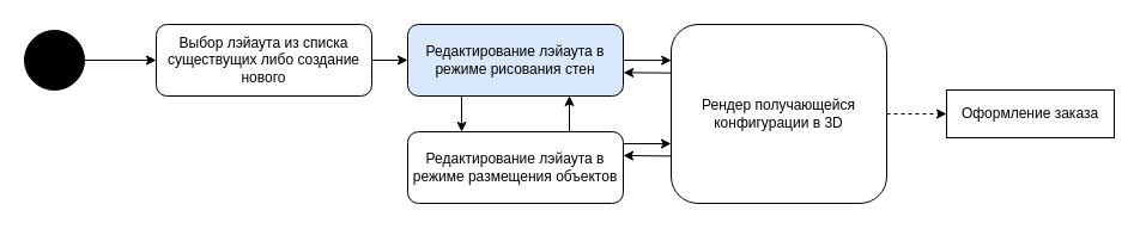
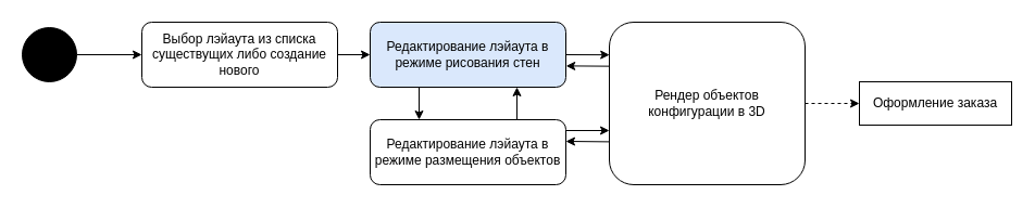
  <mxCell id="0" />
  <mxCell id="1" parent="0" />
  <mxCell id="2" style="edgeStyle=orthogonalEdgeStyle;rounded=0;orthogonalLoop=1;jettySize=auto;html=1;entryX=0;entryY=0.5;entryDx=0;entryDy=0;" edge="1" parent="1" source="3" target="8"><mxGeometry relative="1" as="geometry" /></mxCell>
  <mxCell id="3" value="Выбор лэйаута из списка существущих либо создание нового" style="rounded=1;whiteSpace=wrap;html=1;" vertex="1" parent="1"><mxGeometry x="130" y="20" width="180" height="60" as="geometry" /></mxCell>
  <mxCell id="4" style="edgeStyle=orthogonalEdgeStyle;rounded=0;orthogonalLoop=1;jettySize=auto;html=1;entryX=0;entryY=0.5;entryDx=0;entryDy=0;" edge="1" parent="1" source="5" target="3"><mxGeometry relative="1" as="geometry" /></mxCell>
  <mxCell id="5" value="" style="ellipse;whiteSpace=wrap;html=1;aspect=fixed;fillColor=#000000;" vertex="1" parent="1"><mxGeometry x="20" y="25" width="50" height="50" as="geometry" /></mxCell>
  <mxCell id="6" style="edgeStyle=orthogonalEdgeStyle;rounded=0;orthogonalLoop=1;jettySize=auto;html=1;exitX=0.25;exitY=1;exitDx=0;exitDy=0;entryX=0.25;entryY=0;entryDx=0;entryDy=0;" edge="1" parent="1" source="8" target="10"><mxGeometry relative="1" as="geometry" /></mxCell>
  <mxCell id="7" style="rounded=0;orthogonalLoop=1;jettySize=auto;html=1;exitX=1;exitY=0.5;exitDx=0;exitDy=0;entryX=0.001;entryY=0.201;entryDx=0;entryDy=0;entryPerimeter=0;" edge="1" parent="1" source="8" target="12"><mxGeometry relative="1" as="geometry" /></mxCell>
  <mxCell id="8" value="Редактирование лэйаута в режиме рисования стен" style="rounded=1;whiteSpace=wrap;html=1;fillColor=#dae8fc;" vertex="1" parent="1"><mxGeometry x="340" y="20" width="180" height="60" as="geometry" /></mxCell>
  <mxCell id="9" style="edgeStyle=orthogonalEdgeStyle;rounded=0;orthogonalLoop=1;jettySize=auto;html=1;exitX=0.75;exitY=0;exitDx=0;exitDy=0;entryX=0.75;entryY=1;entryDx=0;entryDy=0;" edge="1" parent="1" source="10" target="8"><mxGeometry relative="1" as="geometry" /></mxCell>
  <mxCell id="10" value="Редактирование лэйаута в режиме размещения объектов" style="rounded=1;whiteSpace=wrap;html=1;" vertex="1" parent="1"><mxGeometry x="340" y="110" width="180" height="60" as="geometry" /></mxCell>
  <mxCell id="11" style="edgeStyle=orthogonalEdgeStyle;rounded=0;orthogonalLoop=1;jettySize=auto;html=1;entryX=0;entryY=0.5;entryDx=0;entryDy=0;dashed=1;" edge="1" parent="1" source="12" target="16"><mxGeometry relative="1" as="geometry" /></mxCell>
- <mxCell id="12" value="Рендер получающейся конфигурации в 3D" style="rounded=1;whiteSpace=wrap;html=1;" vertex="1" parent="1"><mxGeometry x="560" y="20" width="180" height="150" as="geometry" /></mxCell>
+ <mxCell id="12" value="Рендер объектов конфигурации в 3D" style="rounded=1;whiteSpace=wrap;html=1;" vertex="1" parent="1"><mxGeometry x="560" y="20" width="180" height="150" as="geometry" /></mxCell>
  <mxCell id="13" style="rounded=0;orthogonalLoop=1;jettySize=auto;html=1;exitX=0.001;exitY=0.271;exitDx=0;exitDy=0;entryX=1.001;entryY=0.673;entryDx=0;entryDy=0;entryPerimeter=0;exitPerimeter=0;" edge="1" parent="1" source="12" target="8"><mxGeometry relative="1" as="geometry"><mxPoint x="530" y="60" as="sourcePoint" /><mxPoint x="570" y="60" as="targetPoint" /></mxGeometry></mxCell>
  <mxCell id="14" style="rounded=0;orthogonalLoop=1;jettySize=auto;html=1;exitX=1;exitY=0.5;exitDx=0;exitDy=0;entryX=0.001;entryY=0.201;entryDx=0;entryDy=0;entryPerimeter=0;" edge="1" parent="1"><mxGeometry relative="1" as="geometry"><mxPoint x="520" y="120" as="sourcePoint" /><mxPoint x="560" y="120" as="targetPoint" /></mxGeometry></mxCell>
  <mxCell id="15" style="rounded=0;orthogonalLoop=1;jettySize=auto;html=1;exitX=0.001;exitY=0.736;exitDx=0;exitDy=0;entryX=1.001;entryY=0.673;entryDx=0;entryDy=0;entryPerimeter=0;exitPerimeter=0;" edge="1" parent="1" source="12"><mxGeometry relative="1" as="geometry"><mxPoint x="560" y="131" as="sourcePoint" /><mxPoint x="520" y="130" as="targetPoint" /></mxGeometry></mxCell>
  <mxCell id="16" value="Оформление заказа" style="whiteSpace=wrap;html=1;rounded=0;" vertex="1" parent="1"><mxGeometry x="790" y="75" width="140" height="40" as="geometry" /></mxCell>
